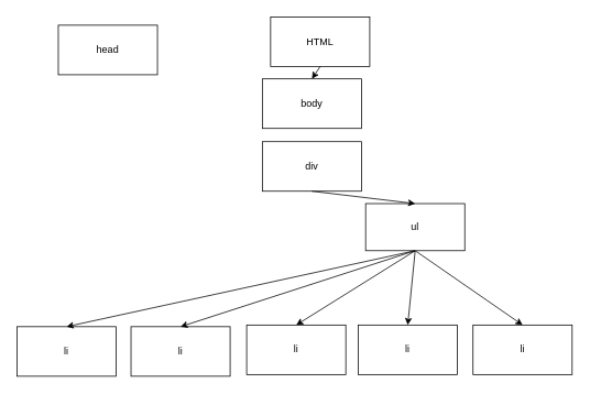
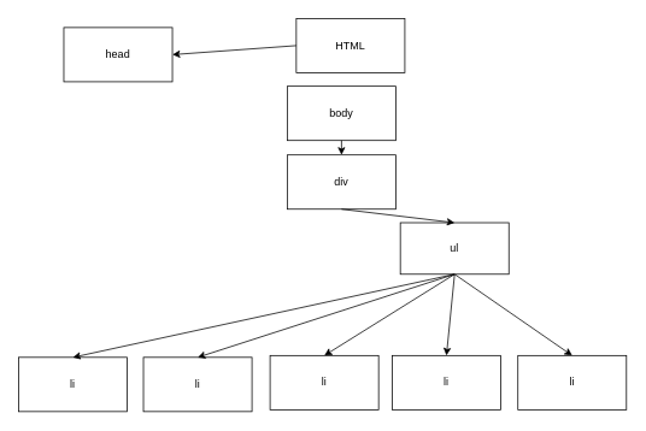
  <mxCell id="0" />
  <mxCell id="1" parent="0" />
  <mxCell id="2" value="HTML" style="rounded=0;whiteSpace=wrap;html=1;" vertex="1" parent="1"><mxGeometry x="327" y="20" width="120" height="60" as="geometry" /></mxCell>
  <mxCell id="3" value="head" style="rounded=0;whiteSpace=wrap;html=1;" vertex="1" parent="1"><mxGeometry x="70" y="30" width="120" height="60" as="geometry" /></mxCell>
  <mxCell id="4" value="body" style="rounded=0;whiteSpace=wrap;html=1;" vertex="1" parent="1"><mxGeometry x="317" y="95" width="120" height="60" as="geometry" /></mxCell>
  <mxCell id="5" value="div" style="rounded=0;whiteSpace=wrap;html=1;" vertex="1" parent="1"><mxGeometry x="317" y="171" width="120" height="60" as="geometry" /></mxCell>
  <mxCell id="6" style="edgeStyle=none;rounded=0;orthogonalLoop=1;jettySize=auto;html=1;exitX=0.5;exitY=1;exitDx=0;exitDy=0;entryX=0.5;entryY=0;entryDx=0;entryDy=0;" edge="1" parent="1" source="9" target="13"><mxGeometry relative="1" as="geometry" /></mxCell>
  <mxCell id="7" style="edgeStyle=none;rounded=0;orthogonalLoop=1;jettySize=auto;html=1;exitX=0.5;exitY=1;exitDx=0;exitDy=0;entryX=0.5;entryY=0;entryDx=0;entryDy=0;" edge="1" parent="1" source="9" target="14"><mxGeometry relative="1" as="geometry" /></mxCell>
  <mxCell id="8" style="edgeStyle=none;rounded=0;orthogonalLoop=1;jettySize=auto;html=1;exitX=0.5;exitY=1;exitDx=0;exitDy=0;entryX=0.5;entryY=0;entryDx=0;entryDy=0;" edge="1" parent="1" source="9" target="12"><mxGeometry relative="1" as="geometry" /></mxCell>
  <mxCell id="9" value="ul" style="rounded=0;whiteSpace=wrap;html=1;" vertex="1" parent="1"><mxGeometry x="442" y="246" width="120" height="57" as="geometry" /></mxCell>
  <mxCell id="10" value="li" style="rounded=0;whiteSpace=wrap;html=1;" vertex="1" parent="1"><mxGeometry x="20" y="395" width="120" height="60" as="geometry" /></mxCell>
  <mxCell id="11" value="li" style="rounded=0;whiteSpace=wrap;html=1;" vertex="1" parent="1"><mxGeometry x="158" y="395" width="120" height="60" as="geometry" /></mxCell>
  <mxCell id="12" value="li" style="rounded=0;whiteSpace=wrap;html=1;" vertex="1" parent="1"><mxGeometry x="298" y="393" width="120" height="60" as="geometry" /></mxCell>
  <mxCell id="13" value="li" style="rounded=0;whiteSpace=wrap;html=1;" vertex="1" parent="1"><mxGeometry x="433" y="393" width="120" height="60" as="geometry" /></mxCell>
  <mxCell id="14" value="li" style="rounded=0;whiteSpace=wrap;html=1;" vertex="1" parent="1"><mxGeometry x="572" y="393" width="120" height="60" as="geometry" /></mxCell>
- <mxCell id="16" value="" style="endArrow=classic;html=1;rounded=0;exitX=0.5;exitY=1;exitDx=0;exitDy=0;entryX=0.5;entryY=0;entryDx=0;entryDy=0;" edge="1" parent="1" source="2" target="4"><mxGeometry width="50" height="50" relative="1" as="geometry"><mxPoint x="320" y="233" as="sourcePoint" /><mxPoint x="370" y="183" as="targetPoint" /></mxGeometry></mxCell>
+ <mxCell id="15" value="" style="endArrow=classic;html=1;rounded=0;exitX=0;exitY=0.5;exitDx=0;exitDy=0;entryX=1;entryY=0.5;entryDx=0;entryDy=0;" edge="1" parent="1" source="2" target="3"><mxGeometry width="50" height="50" relative="1" as="geometry"><mxPoint x="320" y="343" as="sourcePoint" /><mxPoint x="370" y="293" as="targetPoint" /></mxGeometry></mxCell>
+ <mxCell id="17" value="" style="endArrow=classic;html=1;rounded=0;exitX=0.5;exitY=1;exitDx=0;exitDy=0;entryX=0.5;entryY=0;entryDx=0;entryDy=0;" edge="1" parent="1" source="4" target="5"><mxGeometry width="50" height="50" relative="1" as="geometry"><mxPoint x="320" y="233" as="sourcePoint" /><mxPoint x="370" y="183" as="targetPoint" /></mxGeometry></mxCell>
  <mxCell id="18" value="" style="endArrow=classic;html=1;rounded=0;exitX=0.5;exitY=1;exitDx=0;exitDy=0;entryX=0.5;entryY=0;entryDx=0;entryDy=0;" edge="1" parent="1" source="5" target="9"><mxGeometry width="50" height="50" relative="1" as="geometry"><mxPoint x="320" y="233" as="sourcePoint" /><mxPoint x="370" y="183" as="targetPoint" /></mxGeometry></mxCell>
  <mxCell id="19" value="" style="endArrow=classic;html=1;rounded=0;exitX=0.5;exitY=1;exitDx=0;exitDy=0;entryX=0.5;entryY=0;entryDx=0;entryDy=0;" edge="1" parent="1" source="9" target="10"><mxGeometry width="50" height="50" relative="1" as="geometry"><mxPoint x="320" y="355" as="sourcePoint" /><mxPoint x="370" y="305" as="targetPoint" /></mxGeometry></mxCell>
  <mxCell id="20" value="" style="endArrow=classic;html=1;rounded=0;exitX=0.5;exitY=1;exitDx=0;exitDy=0;entryX=0.5;entryY=0;entryDx=0;entryDy=0;" edge="1" parent="1" source="9" target="11"><mxGeometry width="50" height="50" relative="1" as="geometry"><mxPoint x="357" y="375" as="sourcePoint" /><mxPoint x="90" y="405" as="targetPoint" /></mxGeometry></mxCell>
